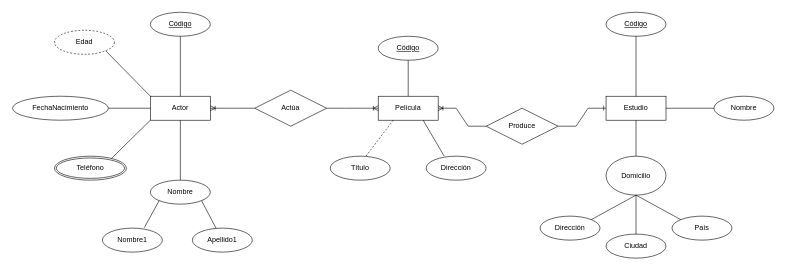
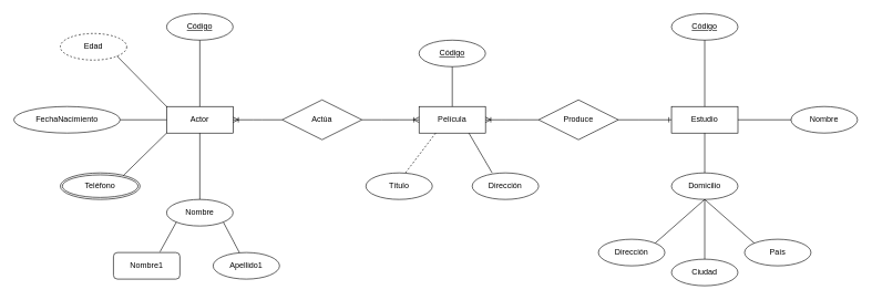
  <mxCell id="0" />
  <mxCell id="1" parent="0" />
  <mxCell id="2" value="&lt;div&gt;Actor&lt;/div&gt;" style="whiteSpace=wrap;html=1;align=center;" vertex="1" parent="1"><mxGeometry x="250" y="160" width="100" height="40" as="geometry" /></mxCell>
  <mxCell id="3" value="&lt;div&gt;FechaNacimiento&lt;/div&gt;" style="ellipse;whiteSpace=wrap;html=1;align=center;" vertex="1" parent="1"><mxGeometry x="20" y="160" width="160" height="40" as="geometry" /></mxCell>
  <mxCell id="4" value="&lt;div&gt;Código&lt;/div&gt;" style="ellipse;whiteSpace=wrap;html=1;align=center;fontStyle=4;" vertex="1" parent="1"><mxGeometry x="250" y="20" width="100" height="40" as="geometry" /></mxCell>
  <mxCell id="5" value="Edad" style="ellipse;whiteSpace=wrap;html=1;align=center;dashed=1;" vertex="1" parent="1"><mxGeometry x="90" y="50" width="100" height="40" as="geometry" /></mxCell>
  <mxCell id="6" value="Teléfono" style="ellipse;shape=doubleEllipse;margin=3;whiteSpace=wrap;html=1;align=center;" vertex="1" parent="1"><mxGeometry x="90" y="260" width="120" height="40" as="geometry" /></mxCell>
  <mxCell id="7" value="" style="endArrow=none;html=1;rounded=0;exitX=0.5;exitY=1;exitDx=0;exitDy=0;entryX=0.5;entryY=0;entryDx=0;entryDy=0;" edge="1" parent="1" source="4" target="2"><mxGeometry relative="1" as="geometry"><mxPoint x="390" y="120" as="sourcePoint" /><mxPoint x="550" y="120" as="targetPoint" /></mxGeometry></mxCell>
  <mxCell id="8" value="" style="endArrow=none;html=1;rounded=0;exitX=1;exitY=1;exitDx=0;exitDy=0;entryX=0;entryY=0;entryDx=0;entryDy=0;" edge="1" parent="1" source="5" target="2"><mxGeometry relative="1" as="geometry"><mxPoint x="110" y="130" as="sourcePoint" /><mxPoint x="270" y="130" as="targetPoint" /></mxGeometry></mxCell>
  <mxCell id="9" value="" style="endArrow=none;html=1;rounded=0;exitX=1;exitY=0.5;exitDx=0;exitDy=0;entryX=0;entryY=0.5;entryDx=0;entryDy=0;" edge="1" parent="1" source="3" target="2"><mxGeometry relative="1" as="geometry"><mxPoint x="250" y="240" as="sourcePoint" /><mxPoint x="410" y="240" as="targetPoint" /></mxGeometry></mxCell>
  <mxCell id="10" value="" style="endArrow=none;html=1;rounded=0;exitX=0.79;exitY=0.1;exitDx=0;exitDy=0;exitPerimeter=0;entryX=0;entryY=1;entryDx=0;entryDy=0;" edge="1" parent="1" source="6" target="2"><mxGeometry relative="1" as="geometry"><mxPoint x="230" y="270" as="sourcePoint" /><mxPoint x="390" y="270" as="targetPoint" /></mxGeometry></mxCell>
  <mxCell id="11" value="Actúa" style="shape=rhombus;perimeter=rhombusPerimeter;whiteSpace=wrap;html=1;align=center;" vertex="1" parent="1"><mxGeometry x="424" y="150" width="120" height="60" as="geometry" /></mxCell>
  <mxCell id="12" value="Película" style="whiteSpace=wrap;html=1;align=center;" vertex="1" parent="1"><mxGeometry x="630" y="160" width="100" height="40" as="geometry" /></mxCell>
  <mxCell id="13" value="" style="edgeStyle=entityRelationEdgeStyle;fontSize=12;html=1;endArrow=ERoneToMany;rounded=0;entryX=1;entryY=0.5;entryDx=0;entryDy=0;exitX=0;exitY=0.5;exitDx=0;exitDy=0;" edge="1" parent="1" source="11" target="2"><mxGeometry width="100" height="100" relative="1" as="geometry"><mxPoint x="420" y="350" as="sourcePoint" /><mxPoint x="520" y="250" as="targetPoint" /></mxGeometry></mxCell>
  <mxCell id="14" value="" style="edgeStyle=entityRelationEdgeStyle;fontSize=12;html=1;endArrow=ERoneToMany;rounded=0;entryX=0;entryY=0.5;entryDx=0;entryDy=0;exitX=1;exitY=0.5;exitDx=0;exitDy=0;" edge="1" parent="1" source="11" target="12"><mxGeometry width="100" height="100" relative="1" as="geometry"><mxPoint x="434" y="190" as="sourcePoint" /><mxPoint x="360" y="190" as="targetPoint" /></mxGeometry></mxCell>
  <mxCell id="15" value="Nombre" style="ellipse;whiteSpace=wrap;html=1;align=center;" vertex="1" parent="1"><mxGeometry x="250" y="300" width="100" height="40" as="geometry" /></mxCell>
  <mxCell id="16" value="" style="endArrow=none;html=1;rounded=0;exitX=0.5;exitY=0;exitDx=0;exitDy=0;entryX=0.5;entryY=1;entryDx=0;entryDy=0;" edge="1" parent="1" source="15" target="2"><mxGeometry relative="1" as="geometry"><mxPoint x="179" y="274" as="sourcePoint" /><mxPoint x="260" y="210" as="targetPoint" /></mxGeometry></mxCell>
- <mxCell id="17" value="Nombre1" style="ellipse;whiteSpace=wrap;html=1;align=center;" vertex="1" parent="1"><mxGeometry x="170" y="380" width="100" height="40" as="geometry" /></mxCell>
+ <mxCell id="17" value="Nombre1" style="whiteSpace=wrap;html=1;align=center;rounded=1;" vertex="1" parent="1"><mxGeometry x="170" y="380" width="100" height="40" as="geometry" /></mxCell>
  <mxCell id="18" value="Apellido1" style="ellipse;whiteSpace=wrap;html=1;align=center;" vertex="1" parent="1"><mxGeometry x="320" y="380" width="100" height="40" as="geometry" /></mxCell>
  <mxCell id="19" value="" style="endArrow=none;html=1;rounded=0;entryX=0.7;entryY=-0.025;entryDx=0;entryDy=0;entryPerimeter=0;exitX=0;exitY=1;exitDx=0;exitDy=0;" edge="1" parent="1" source="15" target="17"><mxGeometry relative="1" as="geometry"><mxPoint x="120" y="350" as="sourcePoint" /><mxPoint x="280" y="350" as="targetPoint" /></mxGeometry></mxCell>
  <mxCell id="20" value="" style="endArrow=none;html=1;rounded=0;exitX=1;exitY=1;exitDx=0;exitDy=0;" edge="1" parent="1" source="15" target="18"><mxGeometry relative="1" as="geometry"><mxPoint x="285" y="346" as="sourcePoint" /><mxPoint x="260" y="389" as="targetPoint" /></mxGeometry></mxCell>
  <mxCell id="21" value="&lt;div&gt;Título&lt;/div&gt;" style="ellipse;whiteSpace=wrap;html=1;align=center;" vertex="1" parent="1"><mxGeometry x="550" y="260" width="100" height="40" as="geometry" /></mxCell>
  <mxCell id="22" value="Dirección" style="ellipse;whiteSpace=wrap;html=1;align=center;" vertex="1" parent="1"><mxGeometry x="710" y="260" width="100" height="40" as="geometry" /></mxCell>
  <mxCell id="23" value="&lt;div&gt;Código&lt;/div&gt;" style="ellipse;whiteSpace=wrap;html=1;align=center;fontStyle=4;" vertex="1" parent="1"><mxGeometry x="630" y="60" width="100" height="40" as="geometry" /></mxCell>
  <mxCell id="24" value="" style="endArrow=none;html=1;rounded=0;exitX=0.5;exitY=1;exitDx=0;exitDy=0;entryX=0.5;entryY=0;entryDx=0;entryDy=0;" edge="1" parent="1" source="23" target="12"><mxGeometry relative="1" as="geometry"><mxPoint x="660" y="120" as="sourcePoint" /><mxPoint x="820" y="120" as="targetPoint" /></mxGeometry></mxCell>
  <mxCell id="25" value="" style="endArrow=none;html=1;rounded=0;exitX=0.25;exitY=1;exitDx=0;exitDy=0;entryX=0.58;entryY=0.05;entryDx=0;entryDy=0;entryPerimeter=0;dashed=1;" edge="1" parent="1" source="12" target="21"><mxGeometry relative="1" as="geometry"><mxPoint x="810" y="140" as="sourcePoint" /><mxPoint x="970" y="140" as="targetPoint" /></mxGeometry></mxCell>
  <mxCell id="26" value="" style="endArrow=none;html=1;rounded=0;exitX=0.75;exitY=1;exitDx=0;exitDy=0;entryX=0.3;entryY=0;entryDx=0;entryDy=0;entryPerimeter=0;" edge="1" parent="1" source="12" target="22"><mxGeometry relative="1" as="geometry"><mxPoint x="740" y="170" as="sourcePoint" /><mxPoint x="804" y="129" as="targetPoint" /></mxGeometry></mxCell>
- <mxCell id="27" value="Produce" style="shape=rhombus;perimeter=rhombusPerimeter;whiteSpace=wrap;html=1;align=center;" vertex="1" parent="1"><mxGeometry x="810" y="180" width="120" height="60" as="geometry" /></mxCell>
+ <mxCell id="27" value="Produce" style="shape=rhombus;perimeter=rhombusPerimeter;whiteSpace=wrap;html=1;align=center;" vertex="1" parent="1"><mxGeometry x="810" y="150" width="120" height="60" as="geometry" /></mxCell>
  <mxCell id="28" value="" style="edgeStyle=entityRelationEdgeStyle;fontSize=12;html=1;endArrow=ERoneToMany;rounded=0;entryX=1;entryY=0.5;entryDx=0;entryDy=0;exitX=0;exitY=0.5;exitDx=0;exitDy=0;" edge="1" parent="1" source="27" target="12"><mxGeometry width="100" height="100" relative="1" as="geometry"><mxPoint x="770" y="180" as="sourcePoint" /><mxPoint x="870" y="80" as="targetPoint" /></mxGeometry></mxCell>
  <mxCell id="29" value="Estudio" style="whiteSpace=wrap;html=1;align=center;" vertex="1" parent="1"><mxGeometry x="1010" y="160" width="100" height="40" as="geometry" /></mxCell>
  <mxCell id="30" value="" style="edgeStyle=entityRelationEdgeStyle;fontSize=12;html=1;endArrow=ERone;endFill=1;rounded=0;entryX=0;entryY=0.5;entryDx=0;entryDy=0;exitX=1;exitY=0.5;exitDx=0;exitDy=0;" edge="1" parent="1" source="27" target="29"><mxGeometry width="100" height="100" relative="1" as="geometry"><mxPoint x="940" y="330" as="sourcePoint" /><mxPoint x="1040" y="230" as="targetPoint" /></mxGeometry></mxCell>
  <mxCell id="31" value="&lt;div&gt;Código&lt;/div&gt;" style="ellipse;whiteSpace=wrap;html=1;align=center;fontStyle=4;" vertex="1" parent="1"><mxGeometry x="1010" y="20" width="100" height="40" as="geometry" /></mxCell>
  <mxCell id="32" value="Nombre" style="ellipse;whiteSpace=wrap;html=1;align=center;" vertex="1" parent="1"><mxGeometry x="1190" y="160" width="100" height="40" as="geometry" /></mxCell>
- <mxCell id="33" value="Domicilio" style="ellipse;whiteSpace=wrap;html=1;align=center;" vertex="1" parent="1"><mxGeometry x="1010" y="260" width="100" height="65" as="geometry" /></mxCell>
+ <mxCell id="33" value="Domicilio" style="ellipse;whiteSpace=wrap;html=1;align=center;" vertex="1" parent="1"><mxGeometry x="1010" y="260" width="100" height="40" as="geometry" /></mxCell>
  <mxCell id="34" value="Ciudad" style="ellipse;whiteSpace=wrap;html=1;align=center;" vertex="1" parent="1"><mxGeometry x="1010" y="390" width="100" height="40" as="geometry" /></mxCell>
  <mxCell id="35" value="Dirección" style="ellipse;whiteSpace=wrap;html=1;align=center;" vertex="1" parent="1"><mxGeometry x="900" y="360" width="100" height="40" as="geometry" /></mxCell>
  <mxCell id="36" value="País" style="ellipse;whiteSpace=wrap;html=1;align=center;" vertex="1" parent="1"><mxGeometry x="1120" y="360" width="100" height="40" as="geometry" /></mxCell>
  <mxCell id="37" value="" style="endArrow=none;html=1;rounded=0;exitX=1;exitY=0.5;exitDx=0;exitDy=0;entryX=0;entryY=0.5;entryDx=0;entryDy=0;" edge="1" parent="1" source="29" target="32"><mxGeometry relative="1" as="geometry"><mxPoint x="1130" y="260" as="sourcePoint" /><mxPoint x="1290" y="260" as="targetPoint" /></mxGeometry></mxCell>
  <mxCell id="38" value="" style="endArrow=none;html=1;rounded=0;entryX=0.5;entryY=0;entryDx=0;entryDy=0;exitX=0.5;exitY=1;exitDx=0;exitDy=0;" edge="1" parent="1" source="31" target="29"><mxGeometry relative="1" as="geometry"><mxPoint x="1100" y="90" as="sourcePoint" /><mxPoint x="1250" y="90" as="targetPoint" /></mxGeometry></mxCell>
  <mxCell id="39" value="" style="endArrow=none;html=1;rounded=0;exitX=0.5;exitY=1;exitDx=0;exitDy=0;entryX=0.5;entryY=0;entryDx=0;entryDy=0;" edge="1" parent="1" source="29" target="33"><mxGeometry relative="1" as="geometry"><mxPoint x="1130" y="290" as="sourcePoint" /><mxPoint x="1210" y="290" as="targetPoint" /></mxGeometry></mxCell>
  <mxCell id="40" value="" style="endArrow=none;html=1;rounded=0;exitX=0.5;exitY=1;exitDx=0;exitDy=0;entryX=0;entryY=0;entryDx=0;entryDy=0;" edge="1" parent="1" source="33" target="36"><mxGeometry relative="1" as="geometry"><mxPoint x="1230" y="340" as="sourcePoint" /><mxPoint x="1310" y="340" as="targetPoint" /></mxGeometry></mxCell>
  <mxCell id="41" value="" style="endArrow=none;html=1;rounded=0;exitX=0.5;exitY=1;exitDx=0;exitDy=0;entryX=0.5;entryY=0;entryDx=0;entryDy=0;" edge="1" parent="1" source="33" target="34"><mxGeometry relative="1" as="geometry"><mxPoint x="1030" y="370" as="sourcePoint" /><mxPoint x="1110" y="370" as="targetPoint" /></mxGeometry></mxCell>
  <mxCell id="42" value="" style="endArrow=none;html=1;rounded=0;entryX=0.5;entryY=1;entryDx=0;entryDy=0;exitX=1;exitY=0;exitDx=0;exitDy=0;" edge="1" parent="1" source="35" target="33"><mxGeometry relative="1" as="geometry"><mxPoint x="980" y="389" as="sourcePoint" /><mxPoint x="1070" y="370" as="targetPoint" /></mxGeometry></mxCell>
